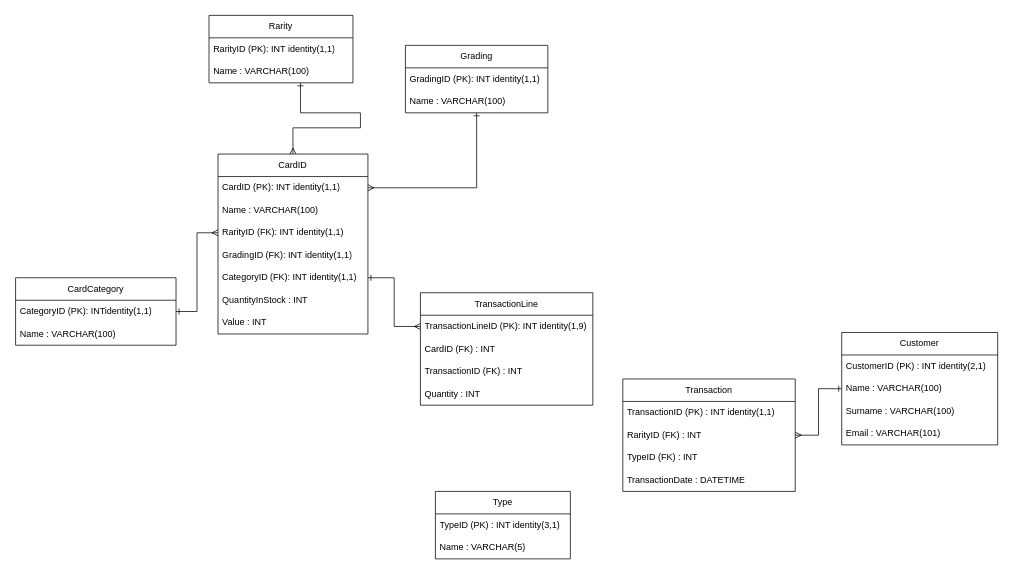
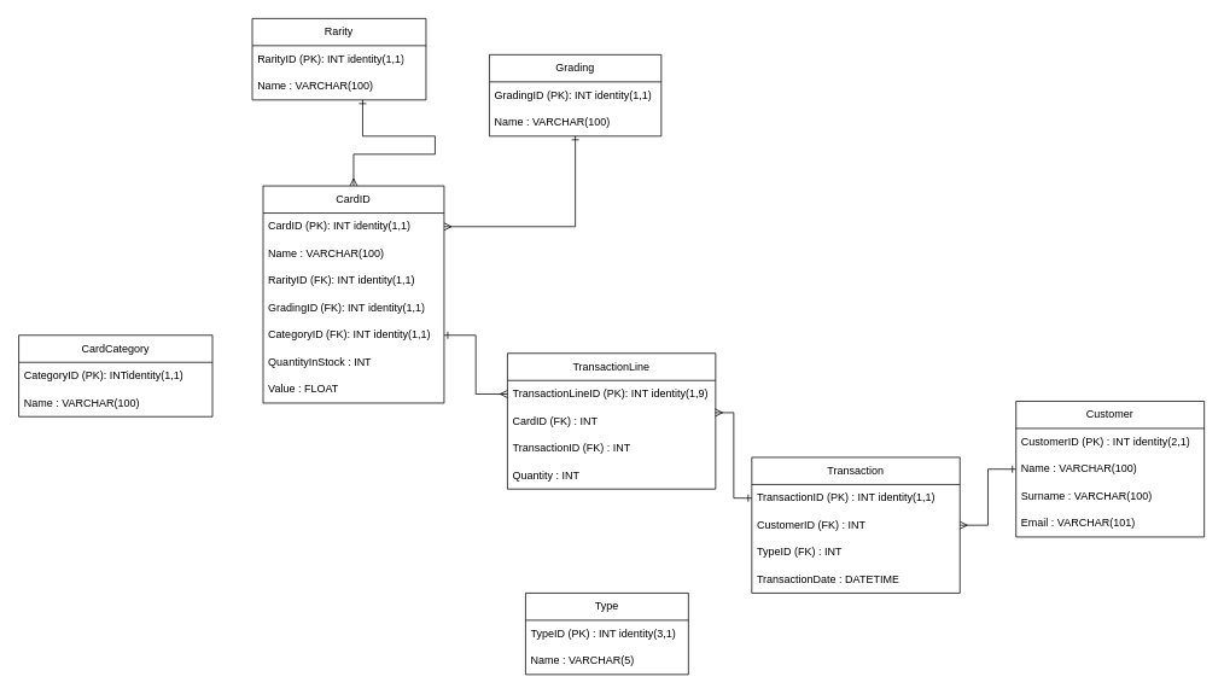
  <mxCell id="0" />
  <mxCell id="1" parent="0" />
  <mxCell id="2" value="CardCategory" style="swimlane;fontStyle=0;childLayout=stackLayout;horizontal=1;startSize=30;horizontalStack=0;resizeParent=1;resizeParentMax=0;resizeLast=0;collapsible=1;marginBottom=0;whiteSpace=wrap;html=1;" parent="1" vertex="1"><mxGeometry x="20" y="370" width="214" height="90" as="geometry"><mxRectangle x="110" y="210" width="90" height="30" as="alternateBounds" /></mxGeometry></mxCell>
  <mxCell id="3" value="CategoryID (PK): INTidentity(1,1)" style="text;strokeColor=none;fillColor=none;align=left;verticalAlign=middle;spacingLeft=4;spacingRight=4;overflow=hidden;points=[[0,0.5],[1,0.5]];portConstraint=eastwest;rotatable=0;whiteSpace=wrap;html=1;" parent="2" vertex="1"><mxGeometry y="30" width="214" height="30" as="geometry" /></mxCell>
  <mxCell id="4" value="Name : VARCHAR(100)" style="text;strokeColor=none;fillColor=none;align=left;verticalAlign=middle;spacingLeft=4;spacingRight=4;overflow=hidden;points=[[0,0.5],[1,0.5]];portConstraint=eastwest;rotatable=0;whiteSpace=wrap;html=1;" parent="2" vertex="1"><mxGeometry y="60" width="214" height="30" as="geometry" /></mxCell>
  <mxCell id="5" value="CardID" style="swimlane;fontStyle=0;childLayout=stackLayout;horizontal=1;startSize=30;horizontalStack=0;resizeParent=1;resizeParentMax=0;resizeLast=0;collapsible=1;marginBottom=0;whiteSpace=wrap;html=1;" parent="1" vertex="1"><mxGeometry x="290" y="205" width="200" height="240" as="geometry" /></mxCell>
  <mxCell id="6" value="CardID (PK): INT identity(1,1)" style="text;strokeColor=none;fillColor=none;align=left;verticalAlign=middle;spacingLeft=4;spacingRight=4;overflow=hidden;points=[[0,0.5],[1,0.5]];portConstraint=eastwest;rotatable=0;whiteSpace=wrap;html=1;" parent="5" vertex="1"><mxGeometry y="30" width="200" height="30" as="geometry" /></mxCell>
  <mxCell id="7" value="Name : VARCHAR(100)" style="text;strokeColor=none;fillColor=none;align=left;verticalAlign=middle;spacingLeft=4;spacingRight=4;overflow=hidden;points=[[0,0.5],[1,0.5]];portConstraint=eastwest;rotatable=0;whiteSpace=wrap;html=1;" parent="5" vertex="1"><mxGeometry y="60" width="200" height="30" as="geometry" /></mxCell>
  <mxCell id="8" value="RarityID (FK): INT identity(1,1)" style="text;strokeColor=none;fillColor=none;align=left;verticalAlign=middle;spacingLeft=4;spacingRight=4;overflow=hidden;points=[[0,0.5],[1,0.5]];portConstraint=eastwest;rotatable=0;whiteSpace=wrap;html=1;" parent="5" vertex="1"><mxGeometry y="90" width="200" height="30" as="geometry" /></mxCell>
  <mxCell id="9" value="GradingID (FK): INT identity(1,1)" style="text;strokeColor=none;fillColor=none;align=left;verticalAlign=middle;spacingLeft=4;spacingRight=4;overflow=hidden;points=[[0,0.5],[1,0.5]];portConstraint=eastwest;rotatable=0;whiteSpace=wrap;html=1;" parent="5" vertex="1"><mxGeometry y="120" width="200" height="30" as="geometry" /></mxCell>
  <mxCell id="10" value="CategoryID (FK): INT identity(1,1)" style="text;strokeColor=none;fillColor=none;align=left;verticalAlign=middle;spacingLeft=4;spacingRight=4;overflow=hidden;points=[[0,0.5],[1,0.5]];portConstraint=eastwest;rotatable=0;whiteSpace=wrap;html=1;" parent="5" vertex="1"><mxGeometry y="150" width="200" height="30" as="geometry" /></mxCell>
  <mxCell id="11" value="QuantityInStock : INT" style="text;strokeColor=none;fillColor=none;align=left;verticalAlign=middle;spacingLeft=4;spacingRight=4;overflow=hidden;points=[[0,0.5],[1,0.5]];portConstraint=eastwest;rotatable=0;whiteSpace=wrap;html=1;" parent="5" vertex="1"><mxGeometry y="180" width="200" height="30" as="geometry" /></mxCell>
- <mxCell id="12" value="Value : INT" style="text;strokeColor=none;fillColor=none;align=left;verticalAlign=middle;spacingLeft=4;spacingRight=4;overflow=hidden;points=[[0,0.5],[1,0.5]];portConstraint=eastwest;rotatable=0;whiteSpace=wrap;html=1;" parent="5" vertex="1"><mxGeometry y="210" width="200" height="30" as="geometry" /></mxCell>
+ <mxCell id="12" value="Value : FLOAT" style="text;strokeColor=none;fillColor=none;align=left;verticalAlign=middle;spacingLeft=4;spacingRight=4;overflow=hidden;points=[[0,0.5],[1,0.5]];portConstraint=eastwest;rotatable=0;whiteSpace=wrap;html=1;" parent="5" vertex="1"><mxGeometry y="210" width="200" height="30" as="geometry" /></mxCell>
  <mxCell id="13" style="edgeStyle=orthogonalEdgeStyle;rounded=0;orthogonalLoop=1;jettySize=auto;html=1;entryX=1;entryY=0.5;entryDx=0;entryDy=0;endArrow=ERmany;endFill=0;startArrow=ERone;startFill=0;" parent="1" source="14" target="6" edge="1"><mxGeometry relative="1" as="geometry" /></mxCell>
  <mxCell id="14" value="Grading" style="swimlane;fontStyle=0;childLayout=stackLayout;horizontal=1;startSize=30;horizontalStack=0;resizeParent=1;resizeParentMax=0;resizeLast=0;collapsible=1;marginBottom=0;whiteSpace=wrap;html=1;" parent="1" vertex="1"><mxGeometry x="540" y="60" width="190" height="90" as="geometry" /></mxCell>
  <mxCell id="15" value="GradingID (PK): INT identity(1,1)" style="text;strokeColor=none;fillColor=none;align=left;verticalAlign=middle;spacingLeft=4;spacingRight=4;overflow=hidden;points=[[0,0.5],[1,0.5]];portConstraint=eastwest;rotatable=0;whiteSpace=wrap;html=1;" parent="14" vertex="1"><mxGeometry y="30" width="190" height="30" as="geometry" /></mxCell>
  <mxCell id="16" value="Name : VARCHAR(100)" style="text;strokeColor=none;fillColor=none;align=left;verticalAlign=middle;spacingLeft=4;spacingRight=4;overflow=hidden;points=[[0,0.5],[1,0.5]];portConstraint=eastwest;rotatable=0;whiteSpace=wrap;html=1;" parent="14" vertex="1"><mxGeometry y="60" width="190" height="30" as="geometry" /></mxCell>
  <mxCell id="17" value="Transaction" style="swimlane;fontStyle=0;childLayout=stackLayout;horizontal=1;startSize=30;horizontalStack=0;resizeParent=1;resizeParentMax=0;resizeLast=0;collapsible=1;marginBottom=0;whiteSpace=wrap;html=1;" parent="1" vertex="1"><mxGeometry x="830" y="505" width="230" height="150" as="geometry" /></mxCell>
  <mxCell id="18" value="TransactionID (PK) : INT identity(1,1)" style="text;strokeColor=none;fillColor=none;align=left;verticalAlign=middle;spacingLeft=4;spacingRight=4;overflow=hidden;points=[[0,0.5],[1,0.5]];portConstraint=eastwest;rotatable=0;whiteSpace=wrap;html=1;" parent="17" vertex="1"><mxGeometry y="30" width="230" height="30" as="geometry" /></mxCell>
- <mxCell id="19" value="RarityID (FK) : INT" style="text;strokeColor=none;fillColor=none;align=left;verticalAlign=middle;spacingLeft=4;spacingRight=4;overflow=hidden;points=[[0,0.5],[1,0.5]];portConstraint=eastwest;rotatable=0;whiteSpace=wrap;html=1;" parent="17" vertex="1"><mxGeometry y="60" width="230" height="30" as="geometry" /></mxCell>
+ <mxCell id="19" value="CustomerID (FK) : INT" style="text;strokeColor=none;fillColor=none;align=left;verticalAlign=middle;spacingLeft=4;spacingRight=4;overflow=hidden;points=[[0,0.5],[1,0.5]];portConstraint=eastwest;rotatable=0;whiteSpace=wrap;html=1;" parent="17" vertex="1"><mxGeometry y="60" width="230" height="30" as="geometry" /></mxCell>
  <mxCell id="20" value="TypeID (FK) : INT" style="text;strokeColor=none;fillColor=none;align=left;verticalAlign=middle;spacingLeft=4;spacingRight=4;overflow=hidden;points=[[0,0.5],[1,0.5]];portConstraint=eastwest;rotatable=0;whiteSpace=wrap;html=1;" parent="17" vertex="1"><mxGeometry y="90" width="230" height="30" as="geometry" /></mxCell>
  <mxCell id="21" value="TransactionDate : DATETIME" style="text;strokeColor=none;fillColor=none;align=left;verticalAlign=middle;spacingLeft=4;spacingRight=4;overflow=hidden;points=[[0,0.5],[1,0.5]];portConstraint=eastwest;rotatable=0;whiteSpace=wrap;html=1;" parent="17" vertex="1"><mxGeometry y="120" width="230" height="30" as="geometry" /></mxCell>
  <mxCell id="22" value="Rarity" style="swimlane;fontStyle=0;childLayout=stackLayout;horizontal=1;startSize=30;horizontalStack=0;resizeParent=1;resizeParentMax=0;resizeLast=0;collapsible=1;marginBottom=0;whiteSpace=wrap;html=1;" parent="1" vertex="1"><mxGeometry x="278" y="20" width="192" height="90" as="geometry" /></mxCell>
  <mxCell id="23" value="RarityID (PK): INT identity(1,1)" style="text;strokeColor=none;fillColor=none;align=left;verticalAlign=middle;spacingLeft=4;spacingRight=4;overflow=hidden;points=[[0,0.5],[1,0.5]];portConstraint=eastwest;rotatable=0;whiteSpace=wrap;html=1;" parent="22" vertex="1"><mxGeometry y="30" width="192" height="30" as="geometry" /></mxCell>
  <mxCell id="24" value="Name : VARCHAR(100)" style="text;strokeColor=none;fillColor=none;align=left;verticalAlign=middle;spacingLeft=4;spacingRight=4;overflow=hidden;points=[[0,0.5],[1,0.5]];portConstraint=eastwest;rotatable=0;whiteSpace=wrap;html=1;" parent="22" vertex="1"><mxGeometry y="60" width="192" height="30" as="geometry" /></mxCell>
  <mxCell id="25" style="edgeStyle=orthogonalEdgeStyle;rounded=0;orthogonalLoop=1;jettySize=auto;html=1;entryX=0.5;entryY=0;entryDx=0;entryDy=0;endArrow=ERmany;endFill=0;startArrow=ERone;startFill=0;" parent="1" source="24" target="5" edge="1"><mxGeometry relative="1" as="geometry"><Array as="points"><mxPoint x="400" y="150" /><mxPoint x="480" y="150" /><mxPoint x="480" y="170" /><mxPoint x="390" y="170" /></Array></mxGeometry></mxCell>
- <mxCell id="26" style="edgeStyle=orthogonalEdgeStyle;rounded=0;orthogonalLoop=1;jettySize=auto;html=1;entryX=1;entryY=0.5;entryDx=0;entryDy=0;startArrow=ERmany;startFill=0;endArrow=ERone;endFill=0;" parent="1" source="8" target="3" edge="1"><mxGeometry relative="1" as="geometry" /></mxCell>
  <mxCell id="27" value="Customer" style="swimlane;fontStyle=0;childLayout=stackLayout;horizontal=1;startSize=30;horizontalStack=0;resizeParent=1;resizeParentMax=0;resizeLast=0;collapsible=1;marginBottom=0;whiteSpace=wrap;html=1;" parent="1" vertex="1"><mxGeometry x="1122" y="443" width="208" height="150" as="geometry" /></mxCell>
  <mxCell id="28" value="CustomerID (PK) : INT identity(2,1)" style="text;strokeColor=none;fillColor=none;align=left;verticalAlign=middle;spacingLeft=4;spacingRight=4;overflow=hidden;points=[[0,0.5],[1,0.5]];portConstraint=eastwest;rotatable=0;whiteSpace=wrap;html=1;" parent="27" vertex="1"><mxGeometry y="30" width="208" height="30" as="geometry" /></mxCell>
  <mxCell id="29" value="Name : VARCHAR(100)" style="text;strokeColor=none;fillColor=none;align=left;verticalAlign=middle;spacingLeft=4;spacingRight=4;overflow=hidden;points=[[0,0.5],[1,0.5]];portConstraint=eastwest;rotatable=0;whiteSpace=wrap;html=1;" parent="27" vertex="1"><mxGeometry y="60" width="208" height="30" as="geometry" /></mxCell>
  <mxCell id="30" value="Surname : VARCHAR(100)" style="text;strokeColor=none;fillColor=none;align=left;verticalAlign=middle;spacingLeft=4;spacingRight=4;overflow=hidden;points=[[0,0.5],[1,0.5]];portConstraint=eastwest;rotatable=0;whiteSpace=wrap;html=1;" parent="27" vertex="1"><mxGeometry y="90" width="208" height="30" as="geometry" /></mxCell>
  <mxCell id="31" value="Email : VARCHAR(101)" style="text;strokeColor=none;fillColor=none;align=left;verticalAlign=middle;spacingLeft=4;spacingRight=4;overflow=hidden;points=[[0,0.5],[1,0.5]];portConstraint=eastwest;rotatable=0;whiteSpace=wrap;html=1;" parent="27" vertex="1"><mxGeometry y="120" width="208" height="30" as="geometry" /></mxCell>
  <mxCell id="32" style="edgeStyle=orthogonalEdgeStyle;rounded=0;orthogonalLoop=1;jettySize=auto;html=1;entryX=0;entryY=0.5;entryDx=0;entryDy=0;endArrow=ERone;endFill=0;startArrow=ERmany;startFill=0;" parent="1" source="19" target="29" edge="1"><mxGeometry relative="1" as="geometry" /></mxCell>
  <mxCell id="33" value="Type" style="swimlane;fontStyle=0;childLayout=stackLayout;horizontal=1;startSize=30;horizontalStack=0;resizeParent=1;resizeParentMax=0;resizeLast=0;collapsible=1;marginBottom=0;whiteSpace=wrap;html=1;" parent="1" vertex="1"><mxGeometry x="580" y="655" width="180" height="90" as="geometry" /></mxCell>
  <mxCell id="34" value="TypeID (PK) : INT identity(3,1)" style="text;strokeColor=none;fillColor=none;align=left;verticalAlign=middle;spacingLeft=4;spacingRight=4;overflow=hidden;points=[[0,0.5],[1,0.5]];portConstraint=eastwest;rotatable=0;whiteSpace=wrap;html=1;" parent="33" vertex="1"><mxGeometry y="30" width="180" height="30" as="geometry" /></mxCell>
  <mxCell id="35" value="Name : VARCHAR(5)" style="text;strokeColor=none;fillColor=none;align=left;verticalAlign=middle;spacingLeft=4;spacingRight=4;overflow=hidden;points=[[0,0.5],[1,0.5]];portConstraint=eastwest;rotatable=0;whiteSpace=wrap;html=1;" parent="33" vertex="1"><mxGeometry y="60" width="180" height="30" as="geometry" /></mxCell>
  <mxCell id="36" value="TransactionLine" style="swimlane;fontStyle=0;childLayout=stackLayout;horizontal=1;startSize=30;horizontalStack=0;resizeParent=1;resizeParentMax=0;resizeLast=0;collapsible=1;marginBottom=0;whiteSpace=wrap;html=1;" parent="1" vertex="1"><mxGeometry x="560" y="390" width="230" height="150" as="geometry" /></mxCell>
  <mxCell id="37" value="TransactionLineID (PK): INT identity(1,9)" style="text;strokeColor=none;fillColor=none;align=left;verticalAlign=middle;spacingLeft=4;spacingRight=4;overflow=hidden;points=[[0,0.5],[1,0.5]];portConstraint=eastwest;rotatable=0;whiteSpace=wrap;html=1;" parent="36" vertex="1"><mxGeometry y="30" width="230" height="30" as="geometry" /></mxCell>
  <mxCell id="38" value="CardID (FK) : INT" style="text;strokeColor=none;fillColor=none;align=left;verticalAlign=middle;spacingLeft=4;spacingRight=4;overflow=hidden;points=[[0,0.5],[1,0.5]];portConstraint=eastwest;rotatable=0;whiteSpace=wrap;html=1;" parent="36" vertex="1"><mxGeometry y="60" width="230" height="30" as="geometry" /></mxCell>
  <mxCell id="39" value="TransactionID (FK) : INT" style="text;strokeColor=none;fillColor=none;align=left;verticalAlign=middle;spacingLeft=4;spacingRight=4;overflow=hidden;points=[[0,0.5],[1,0.5]];portConstraint=eastwest;rotatable=0;whiteSpace=wrap;html=1;" parent="36" vertex="1"><mxGeometry y="90" width="230" height="30" as="geometry" /></mxCell>
  <mxCell id="40" value="Quantity : INT" style="text;strokeColor=none;fillColor=none;align=left;verticalAlign=middle;spacingLeft=4;spacingRight=4;overflow=hidden;points=[[0,0.5],[1,0.5]];portConstraint=eastwest;rotatable=0;whiteSpace=wrap;html=1;" parent="36" vertex="1"><mxGeometry y="120" width="230" height="30" as="geometry" /></mxCell>
  <mxCell id="41" style="edgeStyle=orthogonalEdgeStyle;rounded=0;orthogonalLoop=1;jettySize=auto;html=1;entryX=0;entryY=0.5;entryDx=0;entryDy=0;endArrow=ERmany;endFill=0;startArrow=ERone;startFill=0;" parent="1" source="10" target="37" edge="1"><mxGeometry relative="1" as="geometry" /></mxCell>
+ <mxCell id="42" style="edgeStyle=orthogonalEdgeStyle;rounded=0;orthogonalLoop=1;jettySize=auto;html=1;exitX=0;exitY=0.5;exitDx=0;exitDy=0;entryX=0.998;entryY=0.186;entryDx=0;entryDy=0;entryPerimeter=0;startArrow=ERone;startFill=0;endArrow=ERmany;endFill=0;" parent="1" source="18" target="38" edge="1"><mxGeometry relative="1" as="geometry" /></mxCell>
